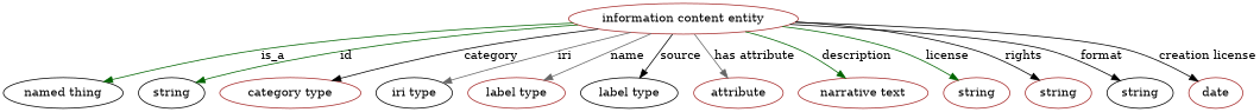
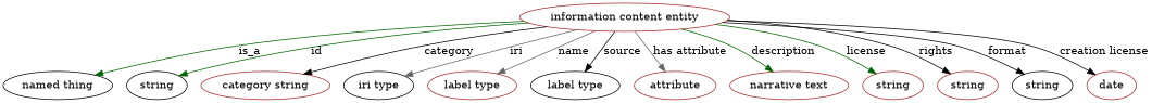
  digraph {
    node [color=brown]
    edge [color=black style=solid]
    n1 [height=0.5 label="information content entity" width=2.8706]
    "named thing" [color=black height=0.5 width=1.5346]
    n3 [color=black height=0.5 label=string width=0.84854]
-   n4 [height=0.5 label="category type" width=1.6249]
+   n4 [height=0.5 label="category string" width=1.6249]
    n5 [color=black height=0.5 label="iri type" width=1.011]
    n6 [height=0.5 label="label type" width=1.2638]
    n7 [color=black height=0.5 label="label type" width=1.2638]
    n8 [height=0.5 label=attribute width=1.1193]
    n9 [height=0.5 label="narrative text" width=1.6068]
    n10 [height=0.5 label=string width=0.84854]
    n11 [height=0.5 label=string width=0.84854]
    n12 [color=black height=0.5 label=string width=0.84854]
    n13 [height=0.5 label=date width=0.75]
    n1 -> "named thing" [color=darkgreen label=is_a style=""]
    n1 -> n3 [color=darkgreen label=id]
    n1 -> n4 [label=category]
    n1 -> n5 [color=gray40 label=iri]
    n1 -> n6 [color=gray40 label=name]
    n1 -> n7 [label=source]
    n1 -> n8 [color=gray40 label="has attribute"]
    n1 -> n9 [color=darkgreen label=description]
    n1 -> n10 [color=darkgreen label=license]
    n1 -> n11 [label=rights]
    n1 -> n12 [label=format]
    n1 -> n13 [label="creation license"]
  }
